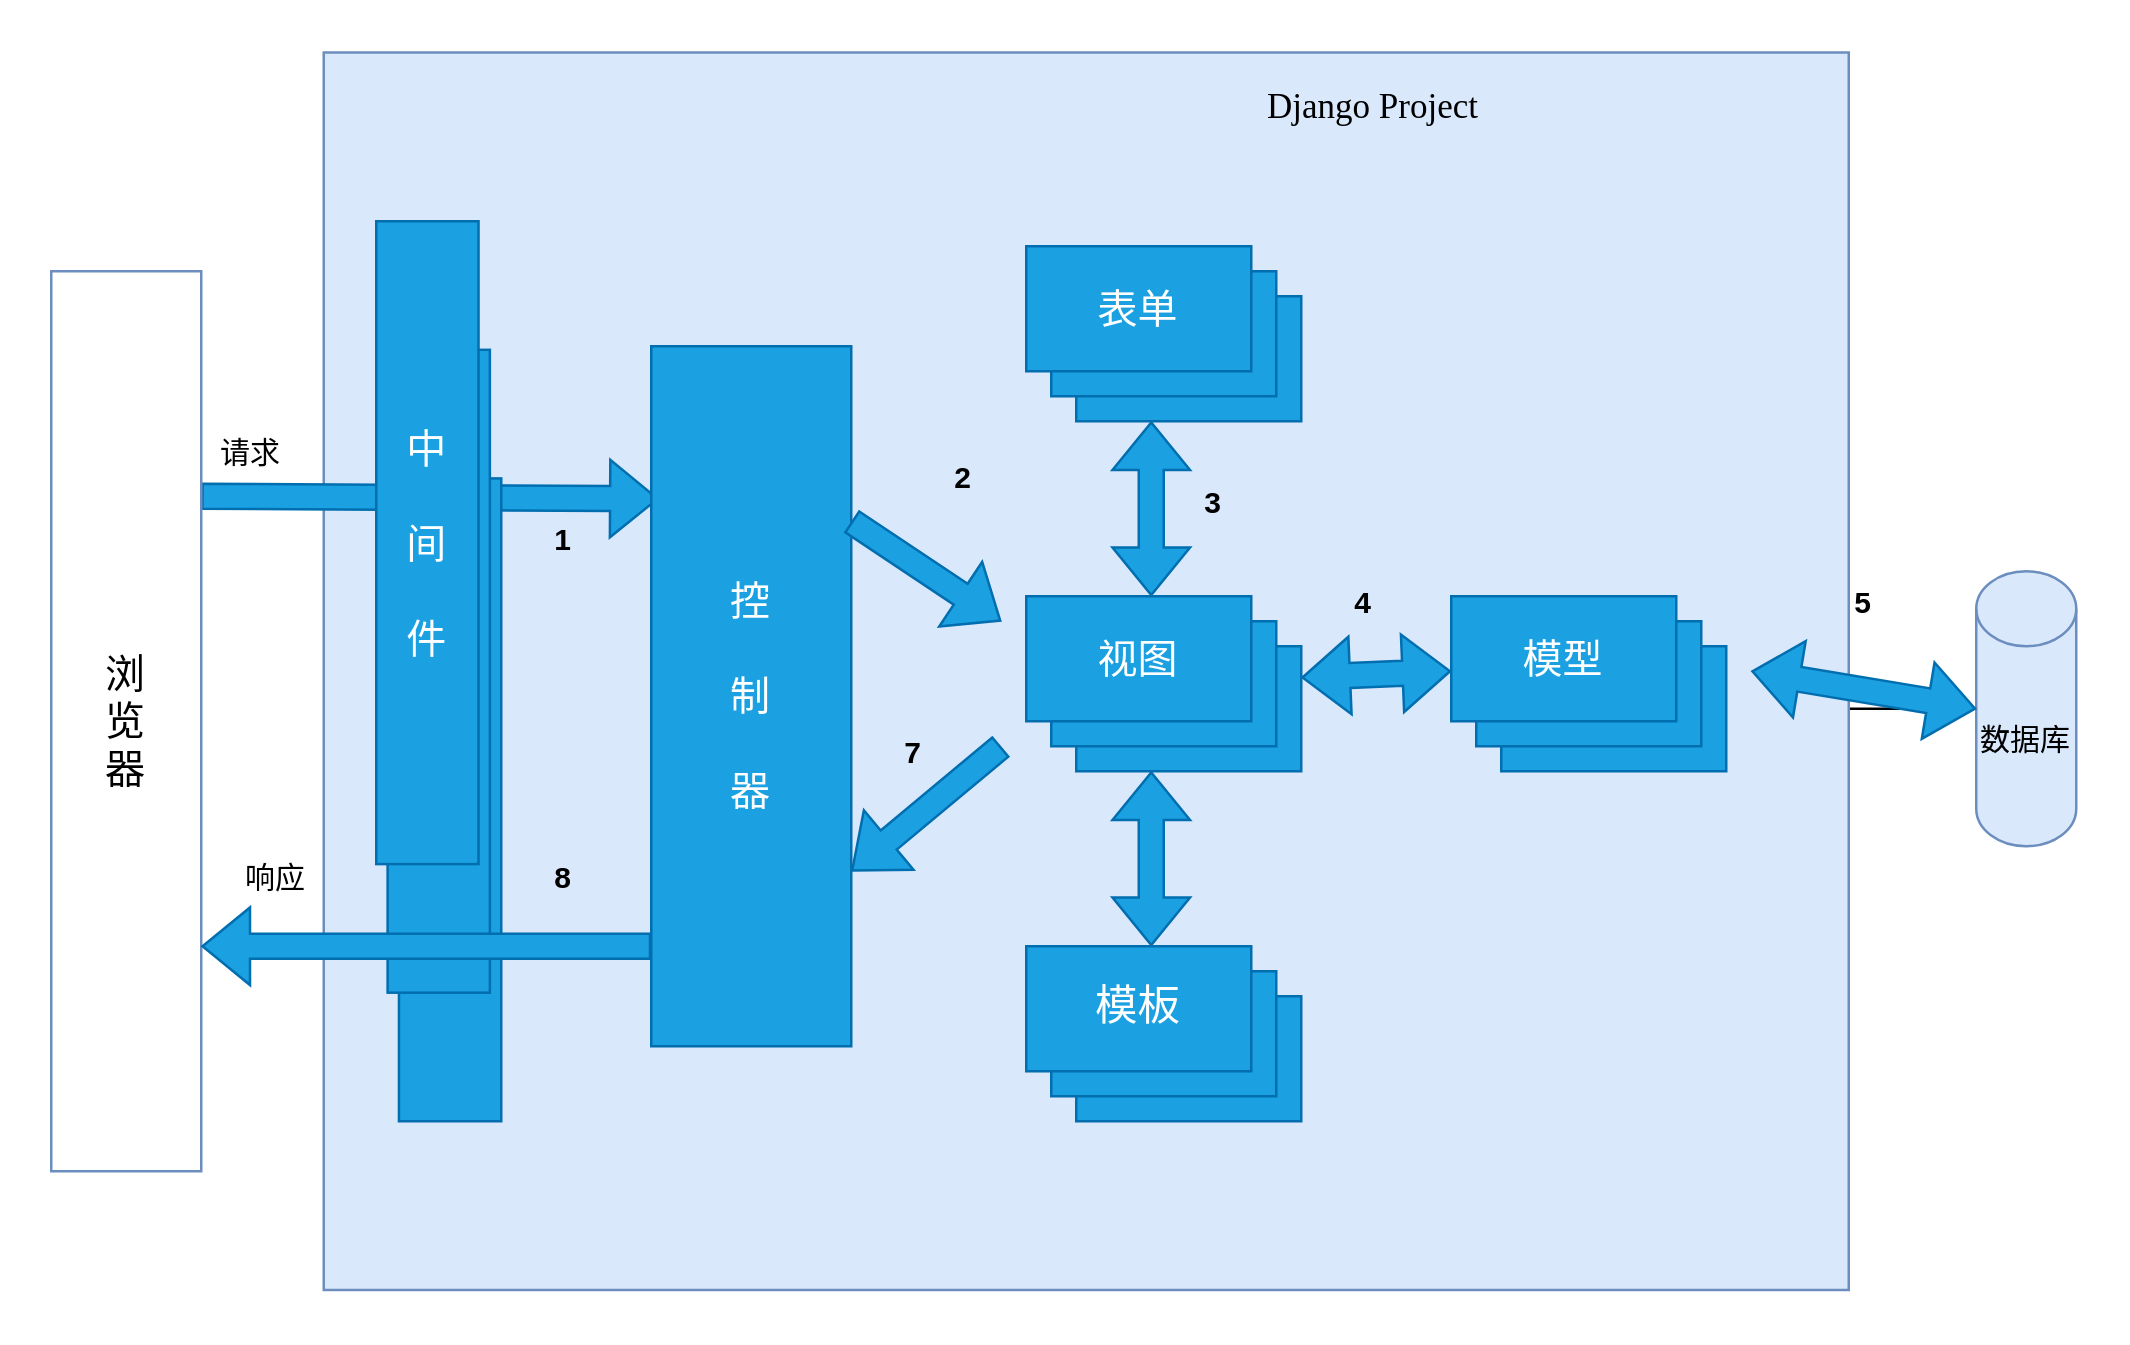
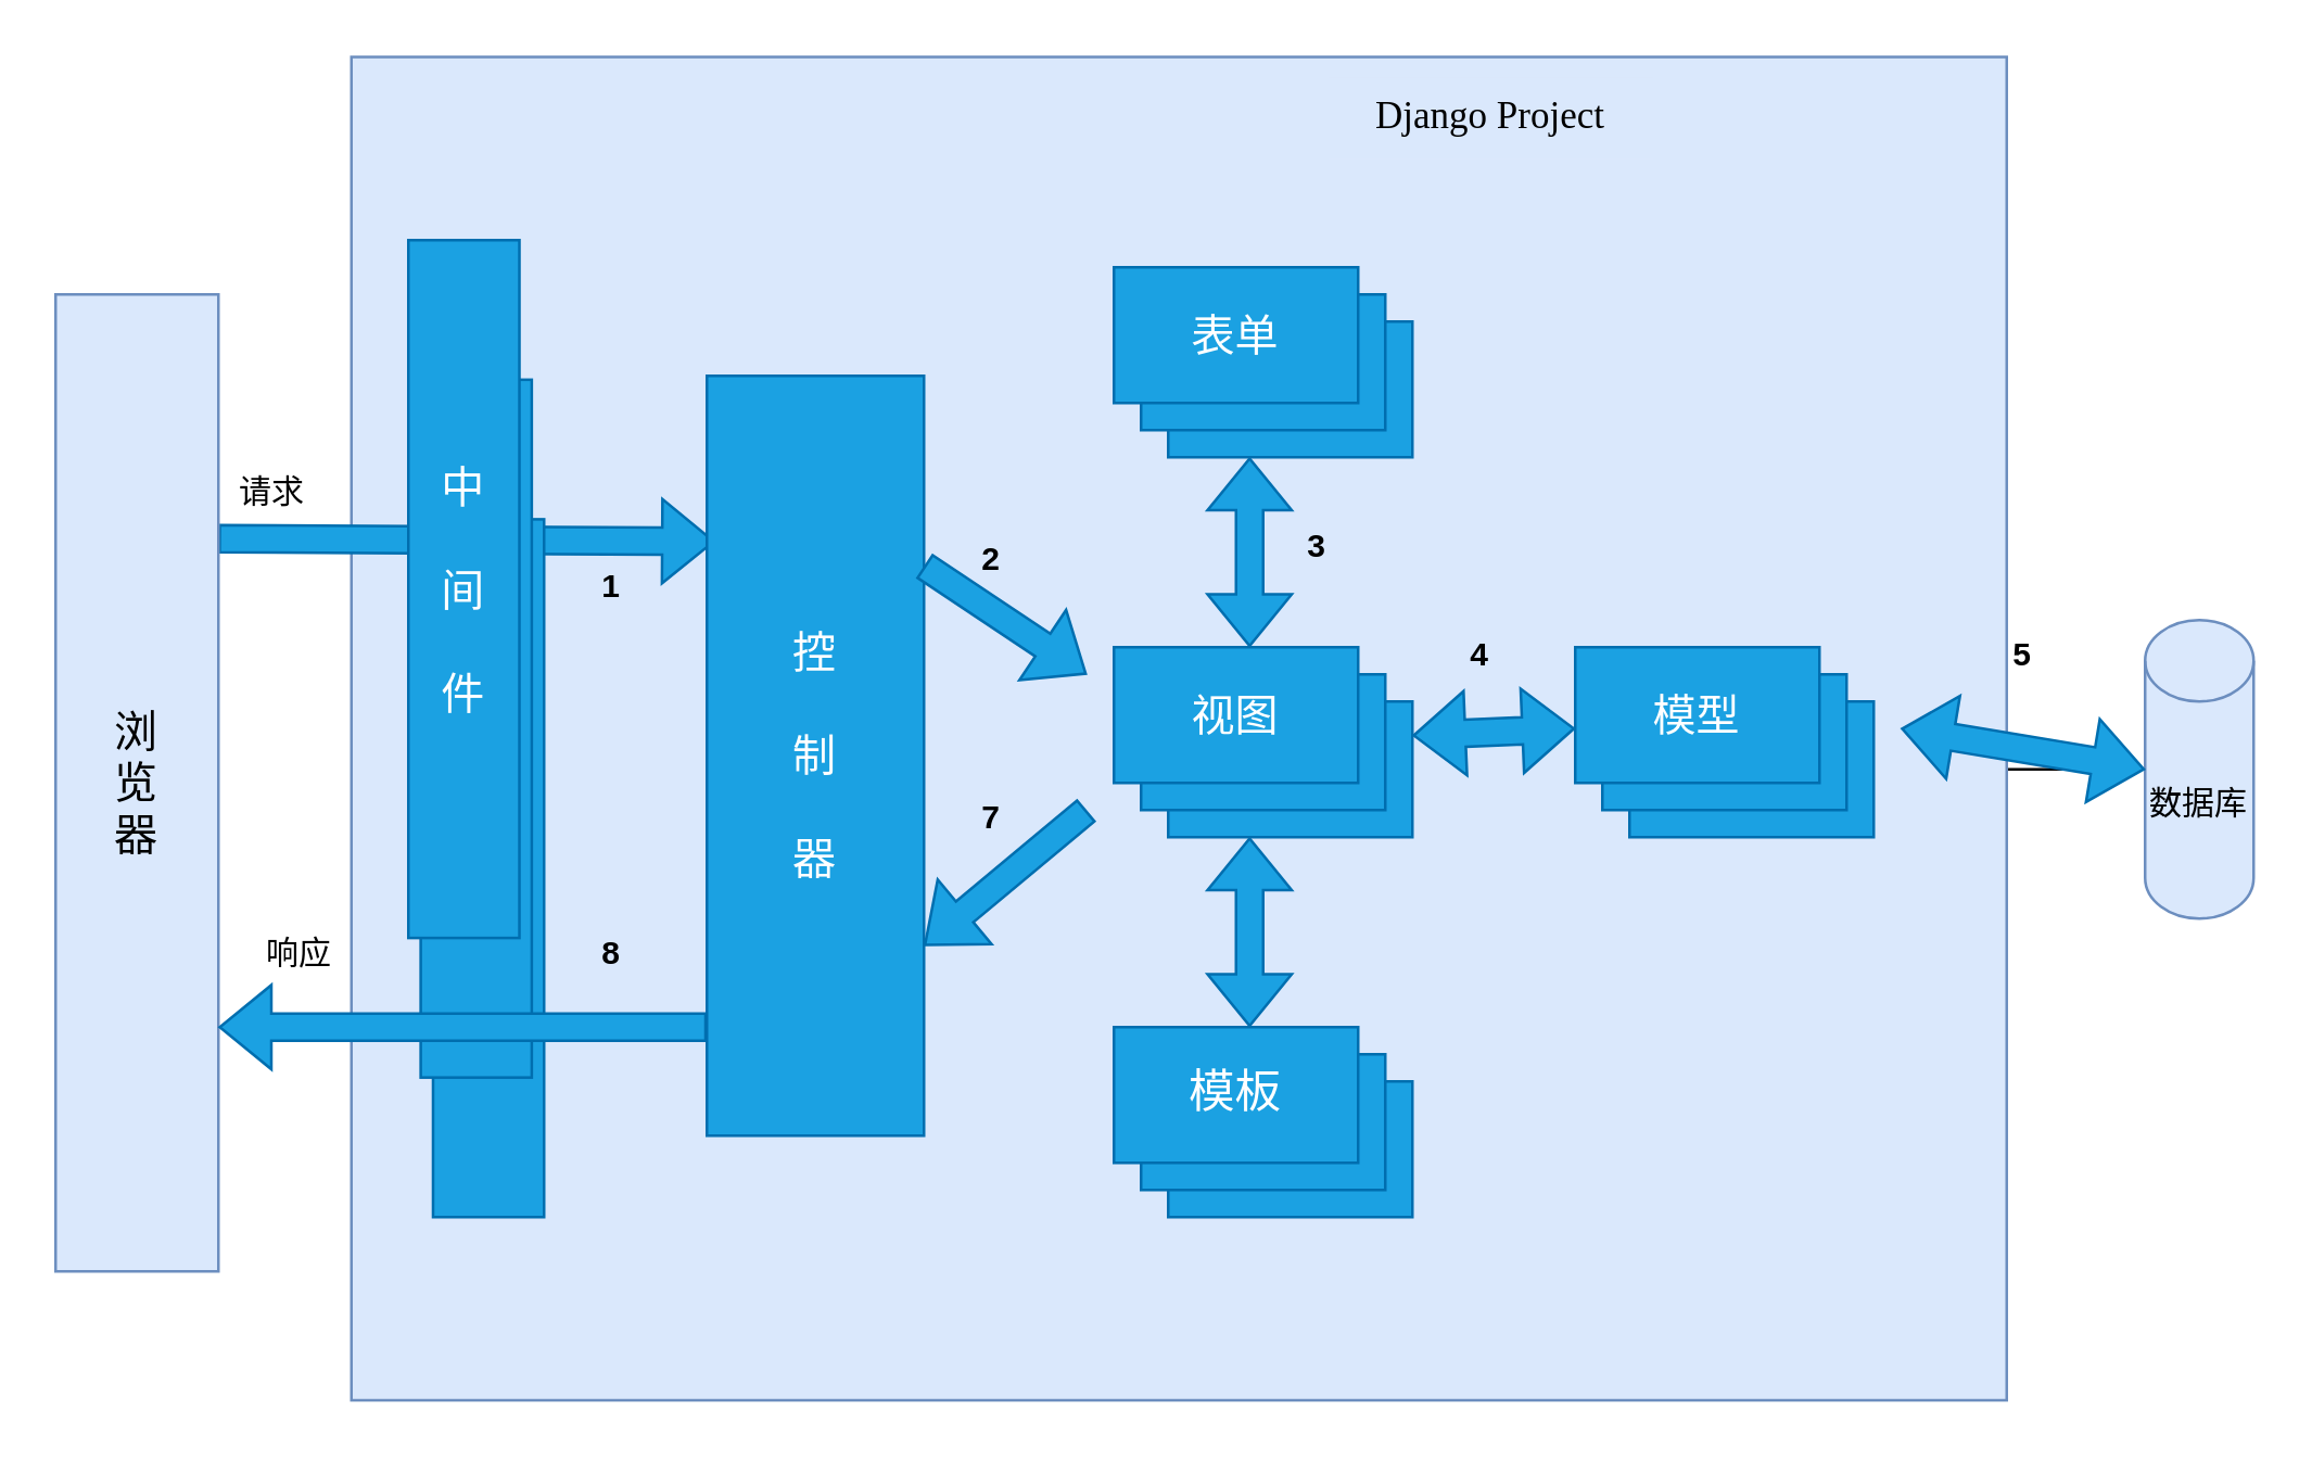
  <mxCell id="0" />
  <mxCell id="1" parent="0" />
  <mxCell id="2" value="" style="edgeStyle=orthogonalEdgeStyle;rounded=0;orthogonalLoop=1;jettySize=auto;html=1;" edge="1" parent="1" source="3" target="8"><mxGeometry relative="1" as="geometry" /></mxCell>
  <mxCell id="3" value="数据库" style="shape=cylinder3;whiteSpace=wrap;html=1;boundedLbl=1;backgroundOutline=1;size=15;fillColor=#dae8fc;strokeColor=#6c8ebf;" vertex="1" parent="1"><mxGeometry x="790" y="228" width="40" height="110" as="geometry" /></mxCell>
  <mxCell id="4" value="" style="group;fillColor=#dae8fc;strokeColor=#6c8ebf;container=0;" vertex="1" connectable="0" parent="1"><mxGeometry x="129" y="20.5" width="610" height="495" as="geometry" /></mxCell>
  <mxCell id="5" value="&lt;font style=&quot;font-size: 14px;&quot; face=&quot;宋体&quot;&gt;Django Project&lt;/font&gt;" style="rounded=0;whiteSpace=wrap;html=1;strokeWidth=0;fillColor=#dae8fc;strokeColor=none;" vertex="1" parent="1"><mxGeometry x="489" y="28" width="120" height="30" as="geometry" /></mxCell>
  <mxCell id="6" value="" style="group" vertex="1" connectable="0" parent="1"><mxGeometry x="580" y="238" width="110" height="70" as="geometry" /></mxCell>
  <mxCell id="7" value="" style="rounded=0;whiteSpace=wrap;html=1;fillColor=#1ba1e2;fontColor=#ffffff;strokeColor=#006EAF;" vertex="1" parent="6"><mxGeometry x="20" y="20" width="90" height="50" as="geometry" /></mxCell>
  <mxCell id="8" value="" style="rounded=0;whiteSpace=wrap;html=1;fillColor=#1ba1e2;fontColor=#ffffff;strokeColor=#006EAF;" vertex="1" parent="6"><mxGeometry x="10" y="10" width="90" height="50" as="geometry" /></mxCell>
  <mxCell id="9" value="&lt;font style=&quot;font-size: 16px;&quot;&gt;模型&lt;/font&gt;" style="rounded=0;whiteSpace=wrap;html=1;fillColor=#1ba1e2;fontColor=#ffffff;strokeColor=#006EAF;" vertex="1" parent="6"><mxGeometry width="90" height="50" as="geometry" /></mxCell>
  <mxCell id="10" value="" style="group" vertex="1" connectable="0" parent="1"><mxGeometry x="410" y="238" width="110" height="70" as="geometry" /></mxCell>
  <mxCell id="11" value="" style="rounded=0;whiteSpace=wrap;html=1;fillColor=#1ba1e2;fontColor=#ffffff;strokeColor=#006EAF;" vertex="1" parent="10"><mxGeometry x="20" y="20" width="90" height="50" as="geometry" /></mxCell>
  <mxCell id="12" value="" style="rounded=0;whiteSpace=wrap;html=1;fillColor=#1ba1e2;fontColor=#ffffff;strokeColor=#006EAF;" vertex="1" parent="10"><mxGeometry x="10" y="10" width="90" height="50" as="geometry" /></mxCell>
  <mxCell id="13" value="&lt;font style=&quot;font-size: 16px;&quot;&gt;视图&lt;/font&gt;" style="rounded=0;whiteSpace=wrap;html=1;fillColor=#1ba1e2;fontColor=#ffffff;strokeColor=#006EAF;" vertex="1" parent="10"><mxGeometry width="90" height="50" as="geometry" /></mxCell>
  <mxCell id="14" value="" style="group" vertex="1" connectable="0" parent="1"><mxGeometry x="410" y="98" width="110" height="70" as="geometry" /></mxCell>
  <mxCell id="15" value="" style="rounded=0;whiteSpace=wrap;html=1;fillColor=#1ba1e2;fontColor=#ffffff;strokeColor=#006EAF;" vertex="1" parent="14"><mxGeometry x="20" y="20" width="90" height="50" as="geometry" /></mxCell>
  <mxCell id="16" value="" style="rounded=0;whiteSpace=wrap;html=1;fillColor=#1ba1e2;fontColor=#ffffff;strokeColor=#006EAF;" vertex="1" parent="14"><mxGeometry x="10" y="10" width="90" height="50" as="geometry" /></mxCell>
  <mxCell id="17" value="&lt;font style=&quot;font-size: 16px;&quot;&gt;表单&lt;/font&gt;" style="rounded=0;whiteSpace=wrap;html=1;fillColor=#1ba1e2;fontColor=#ffffff;strokeColor=#006EAF;" vertex="1" parent="14"><mxGeometry width="90" height="50" as="geometry" /></mxCell>
  <mxCell id="18" value="" style="group" vertex="1" connectable="0" parent="1"><mxGeometry x="410" y="378" width="110" height="70" as="geometry" /></mxCell>
  <mxCell id="19" value="" style="rounded=0;whiteSpace=wrap;html=1;fillColor=#1ba1e2;fontColor=#ffffff;strokeColor=#006EAF;" vertex="1" parent="18"><mxGeometry x="20" y="20" width="90" height="50" as="geometry" /></mxCell>
  <mxCell id="20" value="" style="rounded=0;whiteSpace=wrap;html=1;fillColor=#1ba1e2;fontColor=#ffffff;strokeColor=#006EAF;" vertex="1" parent="18"><mxGeometry x="10" y="10" width="90" height="50" as="geometry" /></mxCell>
  <mxCell id="21" value="&lt;font style=&quot;font-size: 17px;&quot;&gt;模板&lt;/font&gt;" style="rounded=0;whiteSpace=wrap;html=1;fillColor=#1ba1e2;fontColor=#ffffff;strokeColor=#006EAF;" vertex="1" parent="18"><mxGeometry width="90" height="50" as="geometry" /></mxCell>
  <mxCell id="22" value="" style="shape=flexArrow;endArrow=classic;html=1;rounded=0;entryX=0.038;entryY=0.218;entryDx=0;entryDy=0;entryPerimeter=0;exitX=1;exitY=0.25;exitDx=0;exitDy=0;fillColor=#1ba1e2;strokeColor=#006EAF;" edge="1" parent="1" source="28" target="27"><mxGeometry width="50" height="50" relative="1" as="geometry"><mxPoint x="400" y="268" as="sourcePoint" /><mxPoint x="450" y="218" as="targetPoint" /></mxGeometry></mxCell>
  <mxCell id="23" value="" style="group" vertex="1" connectable="0" parent="1"><mxGeometry x="150" y="88" width="50" height="360" as="geometry" /></mxCell>
  <mxCell id="24" value="" style="rounded=0;whiteSpace=wrap;html=1;fillColor=#1ba1e2;fontColor=#ffffff;strokeColor=#006EAF;" vertex="1" parent="23"><mxGeometry x="9.091" y="102.857" width="40.909" height="257.143" as="geometry" /></mxCell>
  <mxCell id="25" value="" style="rounded=0;whiteSpace=wrap;html=1;fillColor=#1ba1e2;fontColor=#ffffff;strokeColor=#006EAF;" vertex="1" parent="23"><mxGeometry x="4.545" y="51.429" width="40.909" height="257.143" as="geometry" /></mxCell>
  <mxCell id="26" value="&lt;font style=&quot;font-size: 16px;&quot;&gt;中&lt;br&gt;&lt;br&gt;间&lt;br&gt;&lt;br&gt;件&lt;/font&gt;" style="rounded=0;whiteSpace=wrap;html=1;fillColor=#1ba1e2;fontColor=#ffffff;strokeColor=#006EAF;" vertex="1" parent="23"><mxGeometry width="40.909" height="257.143" as="geometry" /></mxCell>
  <mxCell id="27" value="&lt;font style=&quot;font-size: 16px;&quot;&gt;控&lt;br&gt;&lt;br&gt;制&lt;br&gt;&lt;br&gt;器&lt;/font&gt;" style="rounded=0;whiteSpace=wrap;html=1;fillColor=#1ba1e2;fontColor=#ffffff;strokeColor=#006EAF;" vertex="1" parent="1"><mxGeometry x="260" y="138" width="80" height="280" as="geometry" /></mxCell>
- <mxCell id="28" value="&lt;font face=&quot;宋体&quot; style=&quot;font-size: 16px;&quot;&gt;浏&lt;br style=&quot;&quot;&gt;览&lt;br style=&quot;&quot;&gt;器&lt;/font&gt;" style="rounded=0;whiteSpace=wrap;html=1;fillColor=#ffffff;strokeColor=#6c8ebf;fontSize=11;" vertex="1" parent="1"><mxGeometry y="108" width="60" height="360" as="geometry" x="20" /></mxCell>
+ <mxCell id="28" value="&lt;font face=&quot;宋体&quot; style=&quot;font-size: 16px;&quot;&gt;浏&lt;br style=&quot;&quot;&gt;览&lt;br style=&quot;&quot;&gt;器&lt;/font&gt;" style="rounded=0;whiteSpace=wrap;html=1;fillColor=#dae8fc;strokeColor=#6c8ebf;fontSize=11;" vertex="1" parent="1"><mxGeometry y="108" width="60" height="360" as="geometry" x="20" /></mxCell>
  <mxCell id="29" value="请求" style="rounded=0;whiteSpace=wrap;html=1;fillColor=none;strokeColor=none;" vertex="1" parent="1"><mxGeometry x="50" y="168" width="100" height="25" as="geometry" /></mxCell>
  <mxCell id="30" value="响应" style="rounded=0;whiteSpace=wrap;html=1;fillColor=none;strokeColor=none;" vertex="1" parent="1"><mxGeometry x="60" y="338" width="100" height="25" as="geometry" /></mxCell>
  <mxCell id="31" value="" style="shape=flexArrow;endArrow=classic;html=1;rounded=0;entryX=1;entryY=0.75;entryDx=0;entryDy=0;fillColor=#1ba1e2;strokeColor=#006EAF;" edge="1" parent="1" target="28"><mxGeometry width="50" height="50" relative="1" as="geometry"><mxPoint x="260" y="378" as="sourcePoint" /><mxPoint x="270" y="206" as="targetPoint" /></mxGeometry></mxCell>
  <mxCell id="32" value="" style="shape=flexArrow;endArrow=classic;html=1;rounded=0;exitX=1;exitY=0.25;exitDx=0;exitDy=0;fillColor=#1ba1e2;strokeColor=#006EAF;" edge="1" parent="1" source="27"><mxGeometry width="50" height="50" relative="1" as="geometry"><mxPoint x="40" y="208" as="sourcePoint" /><mxPoint x="400" y="248" as="targetPoint" /></mxGeometry></mxCell>
  <mxCell id="33" value="" style="shape=flexArrow;endArrow=classic;html=1;rounded=0;fillColor=#1ba1e2;strokeColor=#006EAF;" edge="1" parent="1"><mxGeometry width="50" height="50" relative="1" as="geometry"><mxPoint x="400" y="298" as="sourcePoint" /><mxPoint x="340" y="348" as="targetPoint" /></mxGeometry></mxCell>
  <mxCell id="34" value="" style="shape=flexArrow;endArrow=classic;startArrow=classic;html=1;rounded=0;fillColor=#1ba1e2;strokeColor=#006EAF;" edge="1" parent="1"><mxGeometry width="100" height="100" relative="1" as="geometry"><mxPoint x="460" y="238" as="sourcePoint" /><mxPoint x="460" y="168" as="targetPoint" /></mxGeometry></mxCell>
  <mxCell id="35" value="" style="shape=flexArrow;endArrow=classic;startArrow=classic;html=1;rounded=0;fillColor=#1ba1e2;strokeColor=#006EAF;exitX=1;exitY=0.25;exitDx=0;exitDy=0;" edge="1" parent="1" source="11"><mxGeometry width="100" height="100" relative="1" as="geometry"><mxPoint x="470" y="248" as="sourcePoint" /><mxPoint x="580" y="268" as="targetPoint" /></mxGeometry></mxCell>
  <mxCell id="36" value="" style="shape=flexArrow;endArrow=classic;startArrow=classic;html=1;rounded=0;fillColor=#1ba1e2;strokeColor=#006EAF;entryX=0;entryY=0.5;entryDx=0;entryDy=0;entryPerimeter=0;" edge="1" parent="1" target="3"><mxGeometry width="100" height="100" relative="1" as="geometry"><mxPoint x="700" y="268" as="sourcePoint" /><mxPoint x="590" y="278" as="targetPoint" /></mxGeometry></mxCell>
  <mxCell id="37" value="" style="shape=flexArrow;endArrow=classic;startArrow=classic;html=1;rounded=0;fillColor=#1ba1e2;strokeColor=#006EAF;" edge="1" parent="1"><mxGeometry width="100" height="100" relative="1" as="geometry"><mxPoint x="460" y="308" as="sourcePoint" /><mxPoint x="460" y="378" as="targetPoint" /></mxGeometry></mxCell>
  <mxCell id="38" value="1" style="rounded=0;whiteSpace=wrap;html=1;fillColor=none;strokeColor=none;fontStyle=1" vertex="1" parent="1"><mxGeometry x="210" y="203" width="30" height="25" as="geometry" /></mxCell>
- <mxCell id="39" value="2" style="rounded=0;whiteSpace=wrap;html=1;fillColor=none;strokeColor=none;fontStyle=1" vertex="1" parent="1"><mxGeometry x="370" y="178" width="30" height="25" as="geometry" /></mxCell>
+ <mxCell id="39" value="2" style="rounded=0;whiteSpace=wrap;html=1;fillColor=none;strokeColor=none;fontStyle=1" vertex="1" parent="1"><mxGeometry x="350" y="193" width="30" height="25" as="geometry" /></mxCell>
  <mxCell id="40" value="3" style="rounded=0;whiteSpace=wrap;html=1;fillColor=none;strokeColor=none;fontStyle=1" vertex="1" parent="1"><mxGeometry x="470" y="188" width="30" height="25" as="geometry" /></mxCell>
  <mxCell id="41" value="4" style="rounded=0;whiteSpace=wrap;html=1;fillColor=none;strokeColor=none;fontStyle=1" vertex="1" parent="1"><mxGeometry x="530" y="228" width="30" height="25" as="geometry" /></mxCell>
  <mxCell id="42" value="5" style="rounded=0;whiteSpace=wrap;html=1;fillColor=none;strokeColor=none;fontStyle=1" vertex="1" parent="1"><mxGeometry x="730" y="228" width="30" height="25" as="geometry" /></mxCell>
  <mxCell id="43" value="7" style="rounded=0;whiteSpace=wrap;html=1;fillColor=none;strokeColor=none;fontStyle=1" vertex="1" parent="1"><mxGeometry x="350" y="288" width="30" height="25" as="geometry" /></mxCell>
  <mxCell id="44" value="8" style="rounded=0;whiteSpace=wrap;html=1;fillColor=none;strokeColor=none;fontStyle=1" vertex="1" parent="1"><mxGeometry x="210" y="338" width="30" height="25" as="geometry" /></mxCell>
